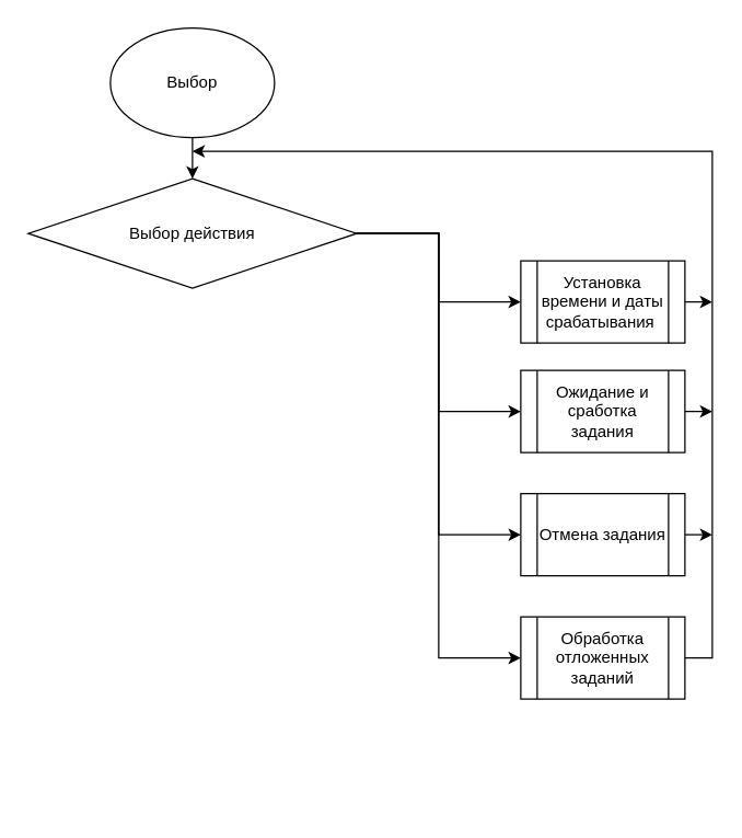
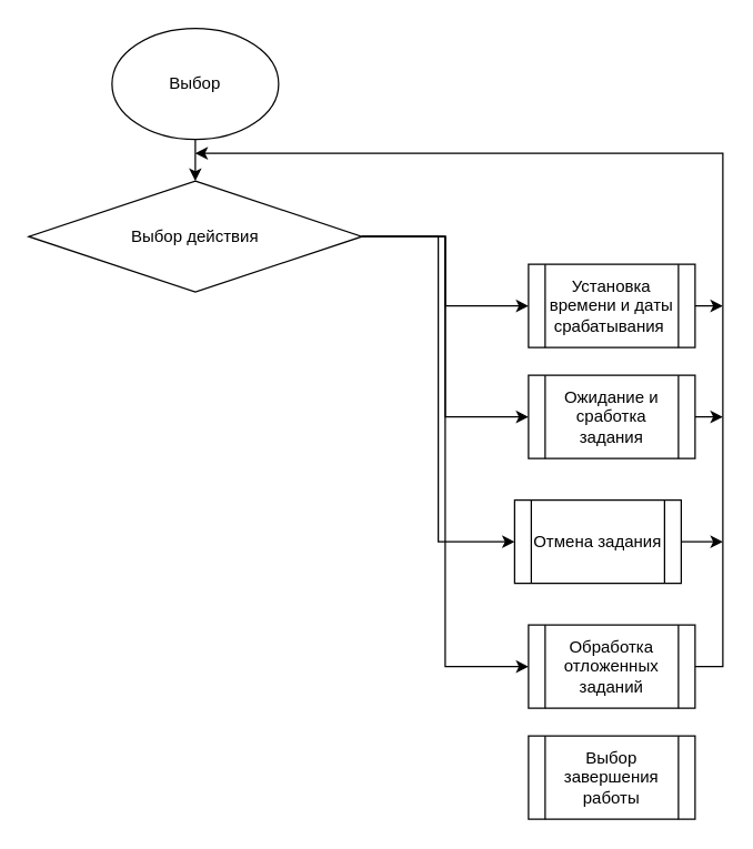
  <mxCell id="0" />
  <mxCell id="1" parent="0" />
  <mxCell id="2" style="edgeStyle=orthogonalEdgeStyle;rounded=0;orthogonalLoop=1;jettySize=auto;html=1;exitX=0.5;exitY=1;exitDx=0;exitDy=0;entryX=0.5;entryY=0;entryDx=0;entryDy=0;" edge="1" parent="1" source="3" target="10"><mxGeometry relative="1" as="geometry" /></mxCell>
  <mxCell id="3" value="Выбор" style="ellipse;whiteSpace=wrap;html=1;" vertex="1" parent="1"><mxGeometry x="80" y="20" width="120" height="80" as="geometry" /></mxCell>
  <mxCell id="4" style="edgeStyle=orthogonalEdgeStyle;rounded=0;orthogonalLoop=1;jettySize=auto;html=1;exitX=1;exitY=0.5;exitDx=0;exitDy=0;" edge="1" parent="1" source="5"><mxGeometry relative="1" as="geometry"><mxPoint x="520" y="220" as="targetPoint" /></mxGeometry></mxCell>
  <mxCell id="5" value="Установка времени и даты срабатывания&amp;nbsp;" style="shape=process;whiteSpace=wrap;html=1;backgroundOutline=1;" vertex="1" parent="1"><mxGeometry x="380" y="190" width="120" height="60" as="geometry" /></mxCell>
  <mxCell id="6" style="edgeStyle=orthogonalEdgeStyle;rounded=0;orthogonalLoop=1;jettySize=auto;html=1;exitX=1;exitY=0.5;exitDx=0;exitDy=0;entryX=0;entryY=0.5;entryDx=0;entryDy=0;" edge="1" parent="1" source="10" target="5"><mxGeometry relative="1" as="geometry" /></mxCell>
  <mxCell id="7" style="edgeStyle=orthogonalEdgeStyle;rounded=0;orthogonalLoop=1;jettySize=auto;html=1;exitX=1;exitY=0.5;exitDx=0;exitDy=0;entryX=0;entryY=0.5;entryDx=0;entryDy=0;" edge="1" parent="1" source="10" target="12"><mxGeometry relative="1" as="geometry" /></mxCell>
  <mxCell id="8" style="edgeStyle=orthogonalEdgeStyle;rounded=0;orthogonalLoop=1;jettySize=auto;html=1;exitX=1;exitY=0.5;exitDx=0;exitDy=0;entryX=0;entryY=0.5;entryDx=0;entryDy=0;" edge="1" parent="1" source="10" target="14"><mxGeometry relative="1" as="geometry" /></mxCell>
  <mxCell id="9" style="edgeStyle=orthogonalEdgeStyle;rounded=0;orthogonalLoop=1;jettySize=auto;html=1;exitX=1;exitY=0.5;exitDx=0;exitDy=0;entryX=0;entryY=0.5;entryDx=0;entryDy=0;" edge="1" parent="1" source="10" target="16"><mxGeometry relative="1" as="geometry" /></mxCell>
  <mxCell id="10" value="&lt;span&gt;Выбор действия&lt;/span&gt;" style="rhombus;whiteSpace=wrap;html=1;" vertex="1" parent="1"><mxGeometry x="20" y="130" width="240" height="80" as="geometry" /></mxCell>
  <mxCell id="11" style="edgeStyle=orthogonalEdgeStyle;rounded=0;orthogonalLoop=1;jettySize=auto;html=1;exitX=1;exitY=0.5;exitDx=0;exitDy=0;" edge="1" parent="1" source="12"><mxGeometry relative="1" as="geometry"><mxPoint x="520" y="300" as="targetPoint" /></mxGeometry></mxCell>
  <mxCell id="12" value="Ожидание и сработка задания" style="shape=process;whiteSpace=wrap;html=1;backgroundOutline=1;" vertex="1" parent="1"><mxGeometry x="380" y="270" width="120" height="60" as="geometry" /></mxCell>
  <mxCell id="13" style="edgeStyle=orthogonalEdgeStyle;rounded=0;orthogonalLoop=1;jettySize=auto;html=1;exitX=1;exitY=0.5;exitDx=0;exitDy=0;" edge="1" parent="1" source="14"><mxGeometry relative="1" as="geometry"><mxPoint x="520" y="390" as="targetPoint" /></mxGeometry></mxCell>
- <mxCell id="14" value="Отмена задания" style="shape=process;whiteSpace=wrap;html=1;backgroundOutline=1;" vertex="1" parent="1"><mxGeometry x="380" y="360" width="120" height="60" as="geometry" /></mxCell>
+ <mxCell id="14" value="Отмена задания" style="shape=process;whiteSpace=wrap;html=1;backgroundOutline=1;" vertex="1" parent="1"><mxGeometry x="370" y="360" width="120" height="60" as="geometry" /></mxCell>
  <mxCell id="15" style="edgeStyle=orthogonalEdgeStyle;rounded=0;orthogonalLoop=1;jettySize=auto;html=1;exitX=1;exitY=0.5;exitDx=0;exitDy=0;" edge="1" parent="1" source="16"><mxGeometry relative="1" as="geometry"><mxPoint x="140" y="110" as="targetPoint" /><Array as="points"><mxPoint x="520" y="480" /><mxPoint x="520" y="110" /></Array></mxGeometry></mxCell>
  <mxCell id="16" value="Обработка отложенных заданий" style="shape=process;whiteSpace=wrap;html=1;backgroundOutline=1;" vertex="1" parent="1"><mxGeometry x="380" y="450" width="120" height="60" as="geometry" /></mxCell>
+ <mxCell id="17" value="Выбор завершения работы" style="shape=process;whiteSpace=wrap;html=1;backgroundOutline=1;" vertex="1" parent="1"><mxGeometry x="380" y="530" width="120" height="60" as="geometry" /></mxCell>
